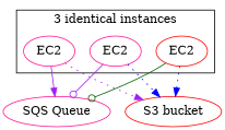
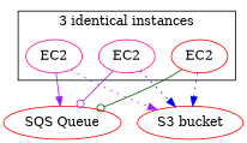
  digraph {
    node [color=red]
    edge [color=purple arrowhead=normal]
    n1 [label=EC2 color=deeppink]
    n2 [label=EC2 color=deeppink]
    n3 [label=EC2]
-   n4 [label="SQS Queue" color=deeppink]
+   n4 [label="SQS Queue"]
    n5 [label="S3 bucket"]
    subgraph cluster_1 {
      label="3 identical instances"
      n1
      n2
      n3
    }
    n1 -> n4 [arrowhead=odot]
    n1 -> n5 [style=dotted color=blue]
    n2 -> n4
    n2 -> n5 [style=dotted]
    n3 -> n4 [color=darkgreen arrowhead=odot]
    n3 -> n5 [style=dotted color=blue]
  }
